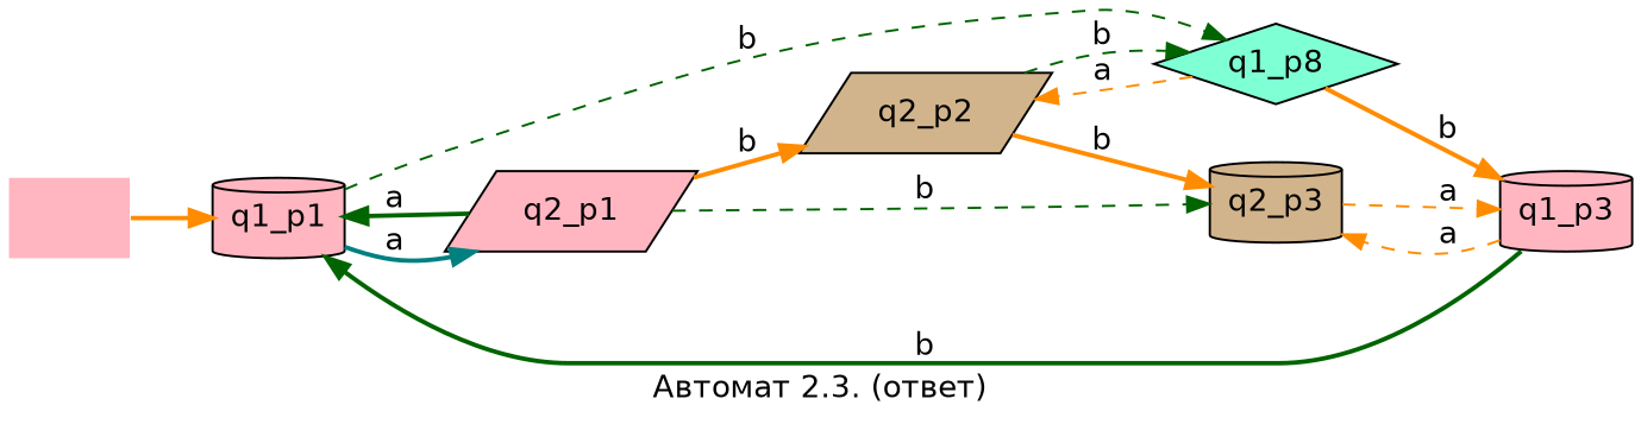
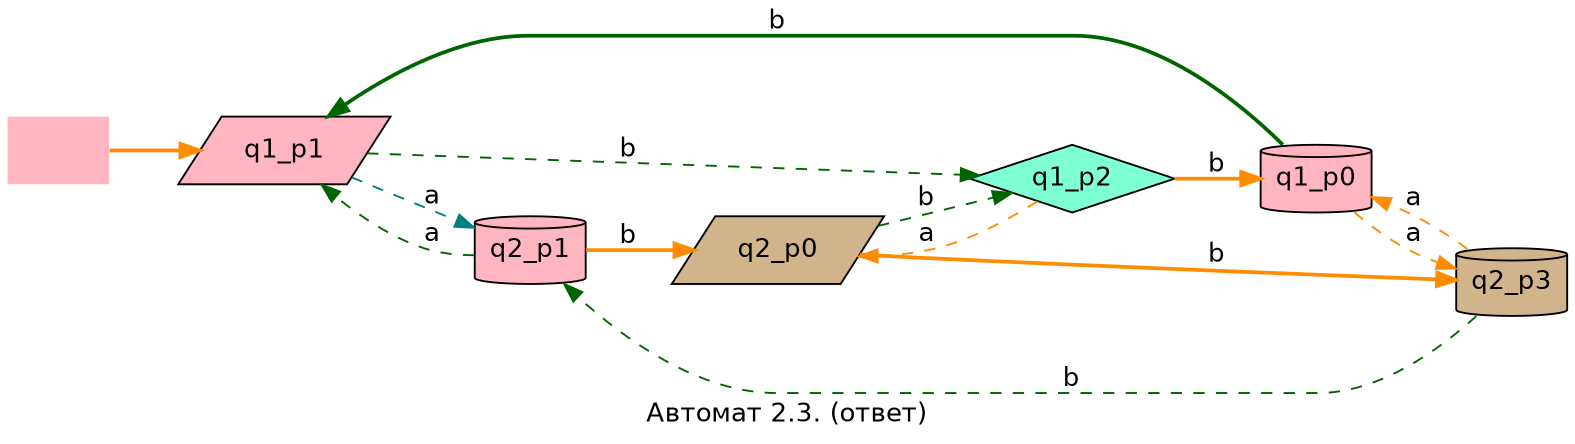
  digraph {
    fontname="DejaVu Sans"
    label="Автомат 2.3. (ответ)"
    rankdir=LR
    node [fillcolor=lightpink fontname="DejaVu Sans" shape=cylinder style=filled]
    edge [color=darkorange fontname="DejaVu Sans" style=dashed]
    "" [shape=none]
-   q1_p1
-   q2_p1 [shape=parallelogram]
-   q1_p2 [fillcolor=aquamarine shape=diamond label=q1_p8]
-   q2_p2 [fillcolor=tan shape=parallelogram]
-   q1_p3
+   q1_p1 [shape=parallelogram]
+   q2_p1
+   q1_p2 [fillcolor=aquamarine shape=diamond]
+   q2_p2 [fillcolor=tan shape=parallelogram label=q2_p0]
+   q1_p3 [label=q1_p0]
    q2_p3 [fillcolor=tan]
    "" -> q1_p1 [style=bold]
-   q1_p1 -> q2_p1 [color=teal label=a style=bold]
+   q1_p1 -> q2_p1 [color=teal label=a]
    q1_p1 -> q1_p2 [color=darkgreen label=b]
-   q2_p1 -> q1_p1 [color=darkgreen label=a style=bold]
+   q2_p1 -> q1_p1 [color=darkgreen label=a]
    q2_p1 -> q2_p2 [label=b style=bold]
    q1_p2 -> q2_p2 [label=a]
    q1_p2 -> q1_p3 [label=b style=bold]
    q2_p2 -> q1_p2 [color=darkgreen label=b]
    q2_p2 -> q2_p3 [label=b style=bold]
    q1_p3 -> q1_p1 [color=darkgreen label=b style=bold]
    q1_p3 -> q2_p3 [label=a]
-   q2_p1 -> q2_p3 [color=darkgreen label=b]
+   q2_p3 -> q2_p1 [color=darkgreen label=b]
    q2_p3 -> q1_p3 [label=a]
  }
